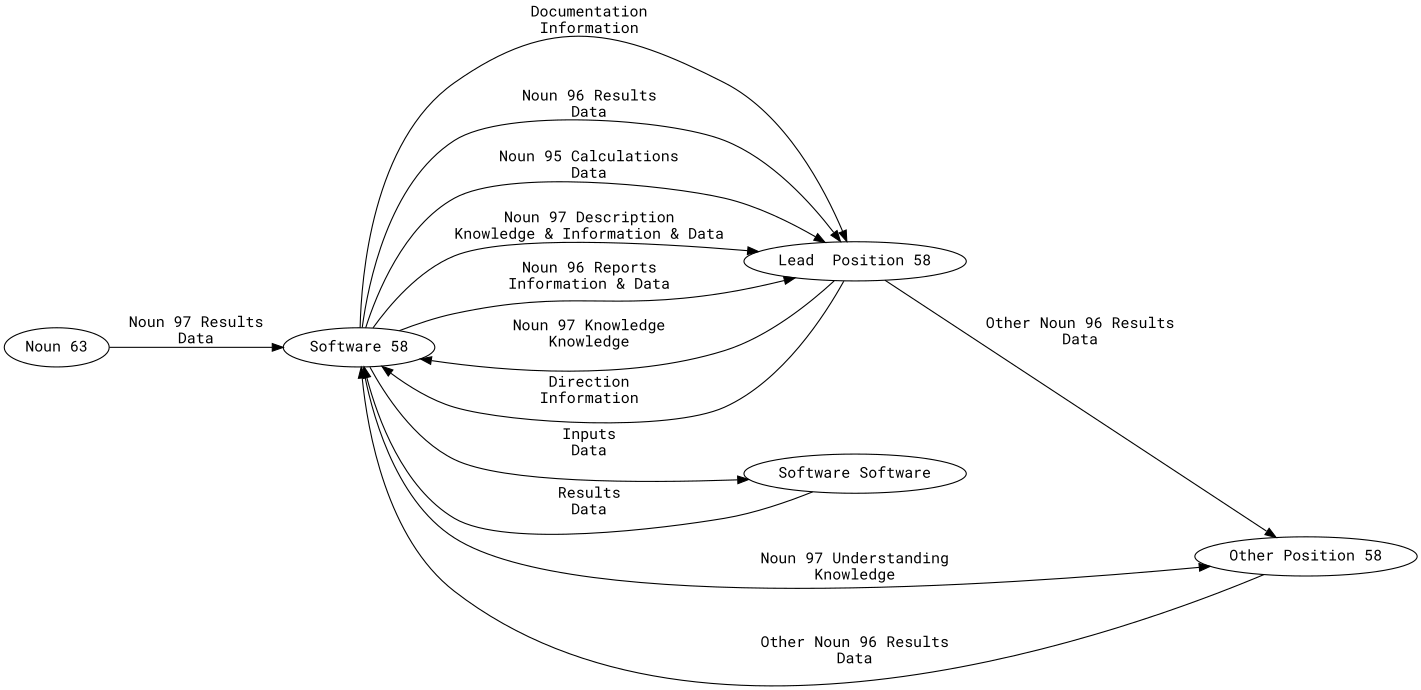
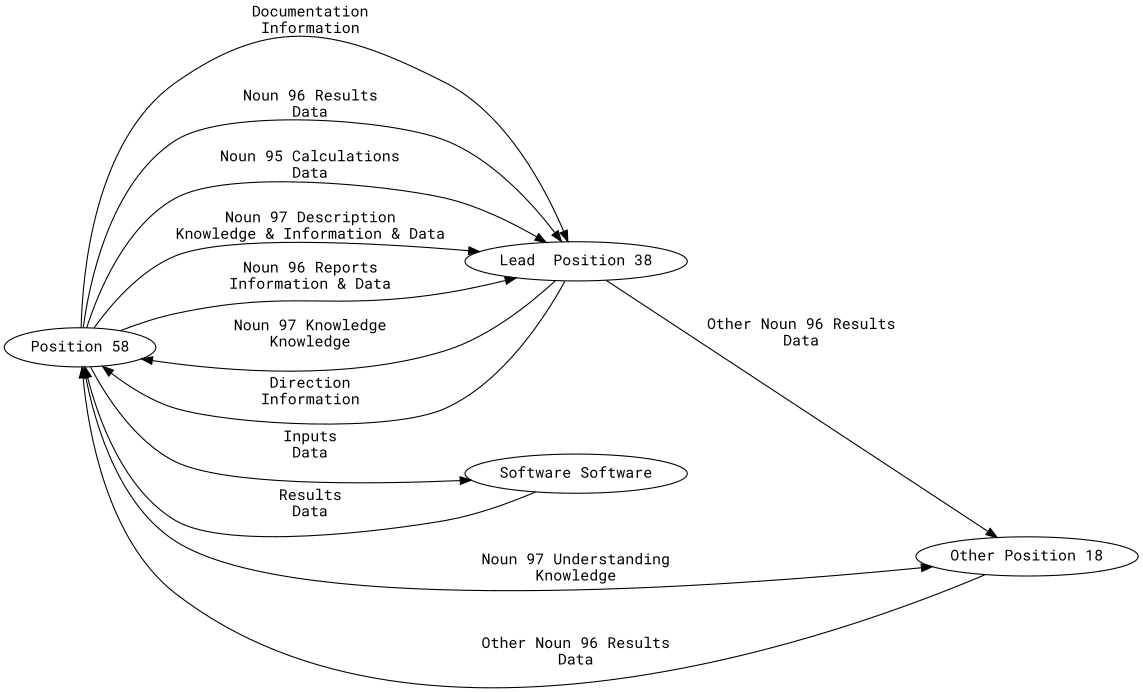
  digraph {
    fontname="Roboto Mono"
    rankdir=LR
    node [fontname="Roboto Mono"]
    edge [fontname="Roboto Mono"]
-   n1 [label="Software 58"]
-   n2 [label="Lead  Position 58"]
+   n1 [label="Position 58"]
+   n2 [label="Lead  Position 38"]
    n3 [label="Software Software"]
-   n4 [label="Other Position 58"]
-   n5 [label="Noun 63"]
+   n4 [label="Other Position 18"]
    n1 -> n2 [label="Documentation\nInformation"]
    n1 -> n2 [label="Noun 96 Results\nData"]
    n1 -> n2 [label="Noun 95 Calculations\nData"]
    n1 -> n2 [label="Noun 97 Description\nKnowledge & Information & Data"]
    n1 -> n2 [label="Noun 96 Reports\nInformation & Data"]
    n1 -> n3 [label="Inputs\nData"]
    n1 -> n4 [label="Noun 97 Understanding\nKnowledge"]
    n2 -> n1 [label="Noun 97 Knowledge\nKnowledge"]
    n2 -> n1 [label="Direction\nInformation"]
    n2 -> n4 [label="Other Noun 96 Results\nData"]
    n3 -> n1 [label="Results\nData"]
    n4 -> n1 [label="Other Noun 96 Results\nData"]
-   n5 -> n1 [label="Noun 97 Results\nData"]
  }
